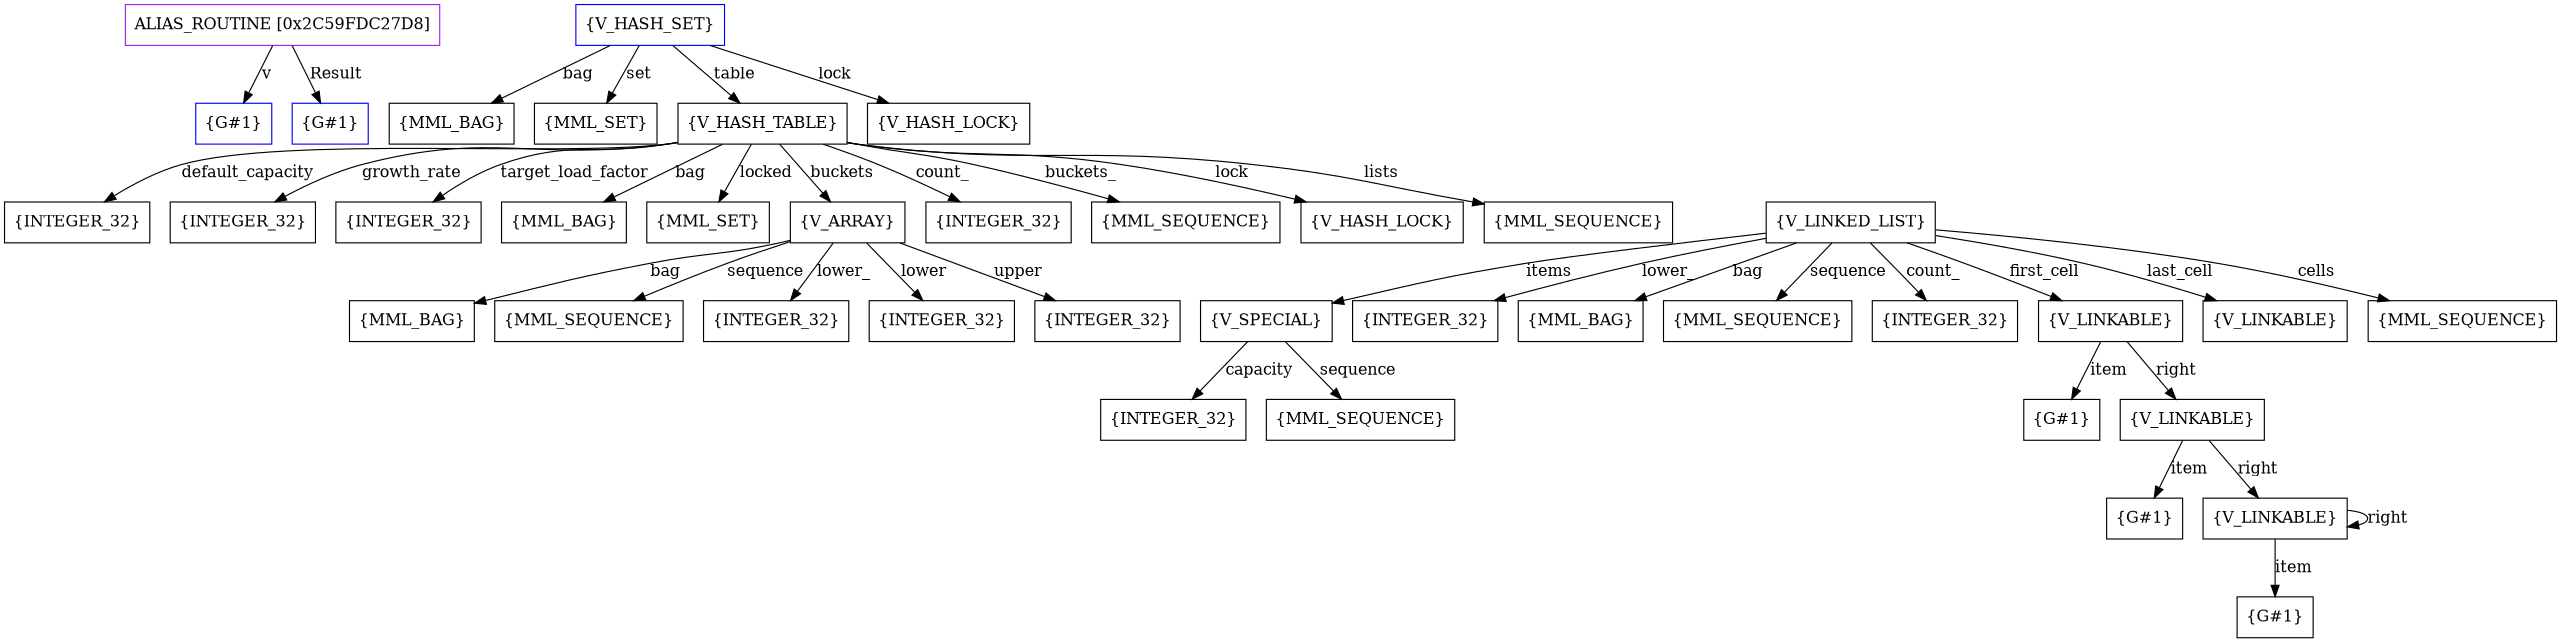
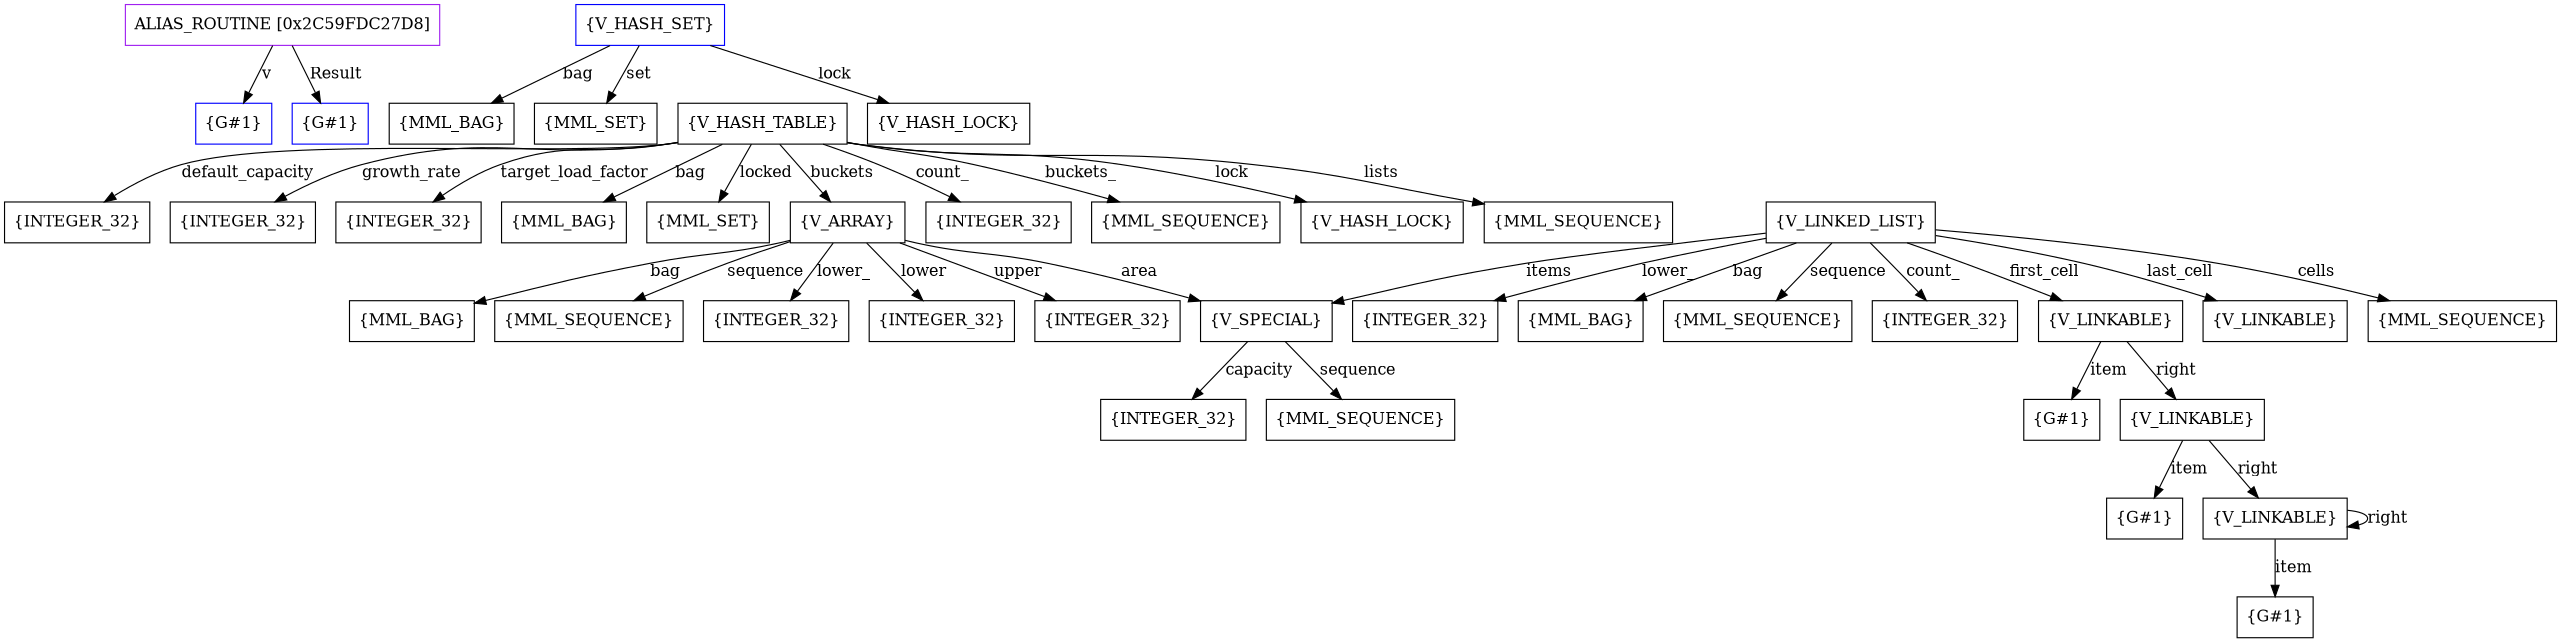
  digraph {
    node [shape=box]
    n1 [color=purple label=<ALIAS_ROUTINE [0x2C59FDC27D8]>]
    n2 [color=blue label=<{G#1}>]
    n3 [color=blue label=<{G#1}>]
    n4 [color=blue label=<{V_HASH_SET}>]
    n5 [label=<{MML_BAG}>]
    n6 [label=<{MML_SET}>]
    n7 [label=<{V_HASH_TABLE}>]
    n8 [label=<{V_HASH_LOCK}>]
    n9 [label=<{INTEGER_32}>]
    n10 [label=<{INTEGER_32}>]
    n11 [label=<{INTEGER_32}>]
    n12 [label=<{MML_BAG}>]
    n13 [label=<{MML_SET}>]
    n14 [label=<{V_ARRAY}>]
    n15 [label=<{INTEGER_32}>]
    n16 [label=<{MML_SEQUENCE}>]
    n17 [label=<{V_HASH_LOCK}>]
    n18 [label=<{MML_SEQUENCE}>]
    n19 [label=<{MML_BAG}>]
    n20 [label=<{MML_SEQUENCE}>]
    n21 [label=<{INTEGER_32}>]
    n22 [label=<{INTEGER_32}>]
    n23 [label=<{INTEGER_32}>]
    n24 [label=<{V_SPECIAL}>]
    n25 [label=<{INTEGER_32}>]
    n26 [label=<{MML_SEQUENCE}>]
    n27 [label=<{V_LINKED_LIST}>]
    n28 [label=<{INTEGER_32}>]
    n29 [label=<{MML_BAG}>]
    n30 [label=<{MML_SEQUENCE}>]
    n31 [label=<{INTEGER_32}>]
    n32 [label=<{V_LINKABLE}>]
    n33 [label=<{V_LINKABLE}>]
    n34 [label=<{MML_SEQUENCE}>]
    n35 [label=<{G#1}>]
    n36 [label=<{V_LINKABLE}>]
    n37 [label=<{G#1}>]
    n38 [label=<{V_LINKABLE}>]
    n39 [label=<{G#1}>]
    n1 -> n2 [label=<v>]
    n1 -> n3 [label=<Result>]
    n4 -> n5 [label=<bag>]
    n4 -> n6 [label=<set>]
-   n4 -> n7 [label=<table>]
    n4 -> n8 [label=<lock>]
    n7 -> n9 [label=<default_capacity>]
    n7 -> n10 [label=<growth_rate>]
    n7 -> n11 [label=<target_load_factor>]
    n7 -> n12 [label=<bag>]
    n7 -> n13 [label=<locked>]
    n7 -> n14 [label=<buckets>]
    n7 -> n15 [label=<count_>]
    n7 -> n16 [label=<buckets_>]
    n7 -> n17 [label=<lock>]
    n7 -> n18 [label=<lists>]
    n14 -> n19 [label=<bag>]
    n14 -> n20 [label=<sequence>]
    n14 -> n21 [label=<lower_>]
    n14 -> n22 [label=<lower>]
    n14 -> n23 [label=<upper>]
+   n14 -> n24 [label=<area>]
    n24 -> n25 [label=<capacity>]
    n24 -> n26 [label=<sequence>]
    n27 -> n24 [label=<items>]
    n27 -> n28 [label=<lower_>]
    n27 -> n29 [label=<bag>]
    n27 -> n30 [label=<sequence>]
    n27 -> n31 [label=<count_>]
    n27 -> n32 [label=<first_cell>]
    n27 -> n33 [label=<last_cell>]
    n27 -> n34 [label=<cells>]
    n32 -> n35 [label=<item>]
    n32 -> n36 [label=<right>]
    n36 -> n37 [label=<item>]
    n36 -> n38 [label=<right>]
    n38 -> n38 [label=<right>]
    n38 -> n39 [label=<item>]
  }
